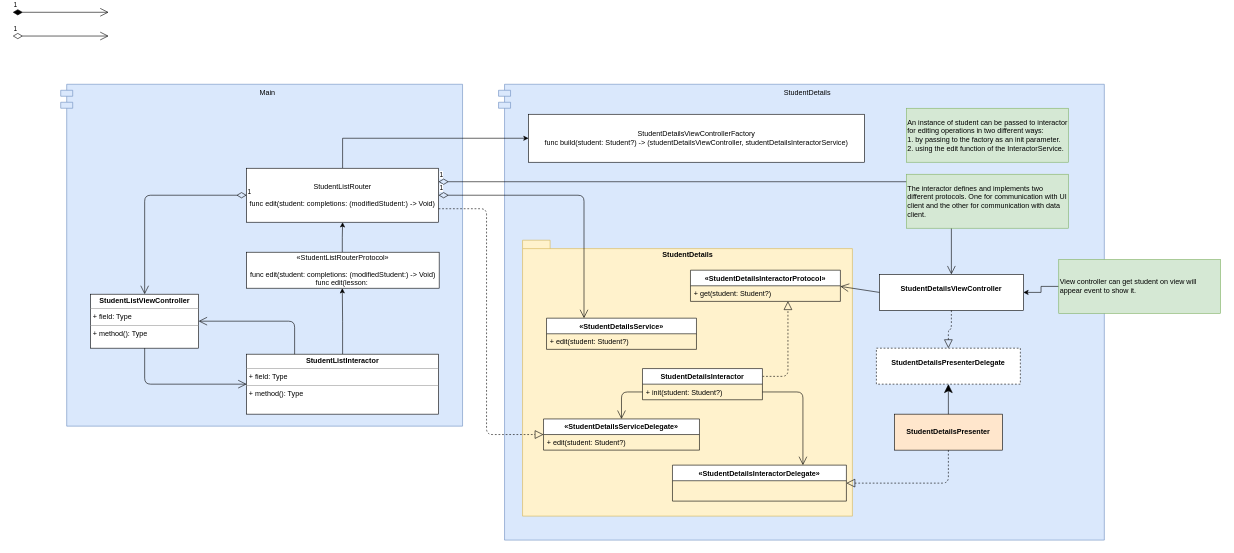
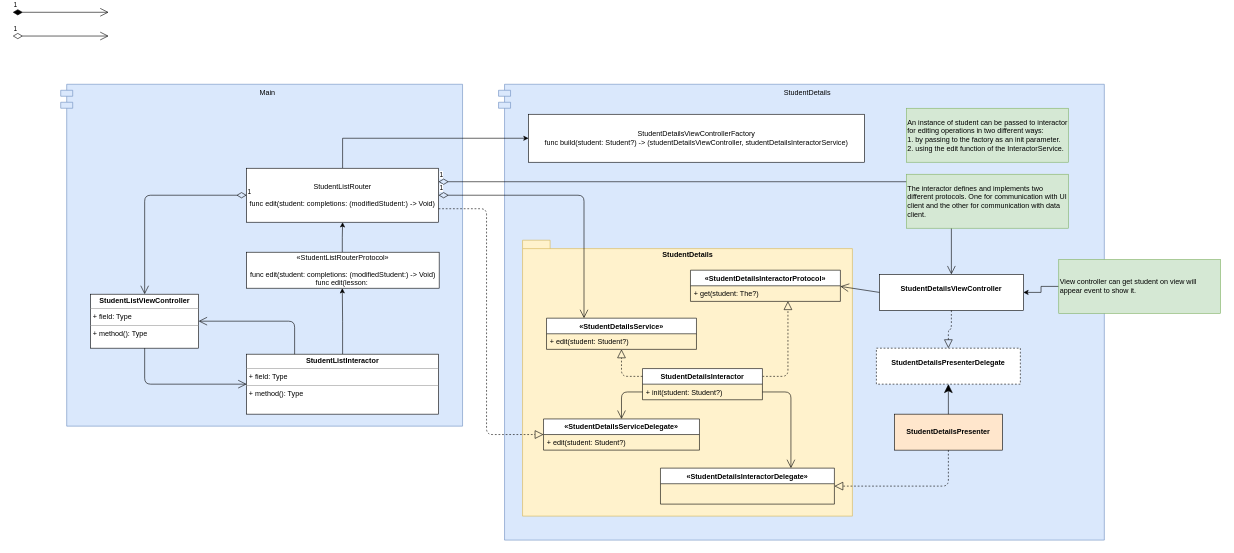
  <mxCell id="0" />
  <mxCell id="1" parent="0" />
  <mxCell id="2" value="Main" style="shape=module;align=left;spacingLeft=20;align=center;verticalAlign=top;fillColor=#dae8fc;strokeColor=#6c8ebf;" parent="1" vertex="1"><mxGeometry x="100" y="140" width="670" height="570" as="geometry" /></mxCell>
  <mxCell id="3" value="StudentDetails" style="shape=module;align=left;spacingLeft=20;align=center;verticalAlign=top;fillColor=#dae8fc;strokeColor=#6c8ebf;" parent="1" vertex="1"><mxGeometry x="830" y="140" width="1010" height="760" as="geometry" /></mxCell>
  <mxCell id="4" value="StudentDetails" style="shape=folder;fontStyle=1;spacingTop=10;tabWidth=40;tabHeight=14;tabPosition=left;html=1;verticalAlign=top;fillColor=#fff2cc;strokeColor=#d6b656;" parent="1" vertex="1"><mxGeometry x="870" y="400" width="550" height="460" as="geometry" /></mxCell>
  <mxCell id="5" style="edgeStyle=elbowEdgeStyle;rounded=0;orthogonalLoop=1;jettySize=auto;elbow=vertical;html=1;entryX=0.5;entryY=1;entryDx=0;entryDy=0;exitX=0.5;exitY=0;exitDx=0;exitDy=0;" parent="1" source="27" edge="1"><mxGeometry relative="1" as="geometry"><mxPoint x="650" y="600" as="sourcePoint" /><mxPoint x="569.5" y="480" as="targetPoint" /></mxGeometry></mxCell>
  <mxCell id="6" style="edgeStyle=elbowEdgeStyle;rounded=0;orthogonalLoop=1;jettySize=auto;elbow=vertical;html=1;entryX=0.5;entryY=1;entryDx=0;entryDy=0;" parent="1" target="10" edge="1"><mxGeometry relative="1" as="geometry"><mxPoint x="569.5" y="420" as="sourcePoint" /></mxGeometry></mxCell>
  <mxCell id="7" value="«StudentListRouterProtocol»&lt;br&gt;&lt;br&gt;func edit(student: completions: (modifiedStudent:) -&amp;gt; Void)&lt;br&gt;func edit(lesson:&amp;nbsp;" style="rounded=0;whiteSpace=wrap;html=1;" parent="1" vertex="1"><mxGeometry x="410" y="420" width="321" height="60" as="geometry" /></mxCell>
  <mxCell id="8" value="1" style="endArrow=open;html=1;endSize=12;startArrow=diamondThin;startSize=14;startFill=1;edgeStyle=orthogonalEdgeStyle;align=left;verticalAlign=bottom;" parent="1" edge="1"><mxGeometry x="-1" y="3" relative="1" as="geometry"><mxPoint x="20" y="20" as="sourcePoint" /><mxPoint x="180" y="20" as="targetPoint" /></mxGeometry></mxCell>
  <mxCell id="9" value="" style="edgeStyle=orthogonalEdgeStyle;rounded=0;orthogonalLoop=1;jettySize=auto;elbow=vertical;html=1;entryX=0;entryY=0.5;entryDx=0;entryDy=0;exitX=0.5;exitY=0;exitDx=0;exitDy=0;" parent="1" source="10" target="11" edge="1"><mxGeometry relative="1" as="geometry" /></mxCell>
  <mxCell id="10" value="StudentListRouter&lt;br&gt;&lt;br&gt;func edit(student: completions: (modifiedStudent:) -&amp;gt; Void)" style="rounded=0;whiteSpace=wrap;html=1;" parent="1" vertex="1"><mxGeometry x="410" y="280" width="320" height="90" as="geometry" /></mxCell>
  <mxCell id="11" value="StudentDetailsViewControllerFactory&lt;br&gt;func build(student: Student?) -&amp;gt; (studentDetailsViewController, studentDetailsInteractorService)" style="rounded=0;whiteSpace=wrap;html=1;" parent="1" vertex="1"><mxGeometry x="880" y="190" width="560" height="80" as="geometry" /></mxCell>
  <mxCell id="12" value="1" style="endArrow=open;html=1;endSize=12;startArrow=diamondThin;startSize=14;startFill=0;edgeStyle=orthogonalEdgeStyle;align=left;verticalAlign=bottom;" parent="1" edge="1"><mxGeometry x="-1" y="3" relative="1" as="geometry"><mxPoint x="20" y="59.58" as="sourcePoint" /><mxPoint x="180" y="59.58" as="targetPoint" /></mxGeometry></mxCell>
  <mxCell id="13" value="1" style="endArrow=open;html=1;endSize=12;startArrow=diamondThin;startSize=14;startFill=0;edgeStyle=orthogonalEdgeStyle;align=left;verticalAlign=bottom;entryX=0.5;entryY=0;entryDx=0;entryDy=0;exitX=0;exitY=0.5;exitDx=0;exitDy=0;" parent="1" source="10" target="26" edge="1"><mxGeometry x="-1" y="3" relative="1" as="geometry"><mxPoint x="180" y="270" as="sourcePoint" /><mxPoint x="340" y="270" as="targetPoint" /></mxGeometry></mxCell>
  <mxCell id="14" value="1" style="endArrow=open;html=1;endSize=12;startArrow=diamondThin;startSize=14;startFill=0;edgeStyle=orthogonalEdgeStyle;align=left;verticalAlign=bottom;entryX=0.5;entryY=0;entryDx=0;entryDy=0;exitX=1;exitY=0.25;exitDx=0;exitDy=0;" parent="1" source="10" target="17" edge="1"><mxGeometry x="-1" y="3" relative="1" as="geometry"><mxPoint x="630" y="330" as="sourcePoint" /><mxPoint x="870" y="460" as="targetPoint" /></mxGeometry></mxCell>
  <mxCell id="15" value="1" style="endArrow=open;html=1;endSize=12;startArrow=diamondThin;startSize=14;startFill=0;edgeStyle=orthogonalEdgeStyle;align=left;verticalAlign=bottom;exitX=1;exitY=0.5;exitDx=0;exitDy=0;entryX=0.25;entryY=0;entryDx=0;entryDy=0;" parent="1" source="10" target="36" edge="1"><mxGeometry x="-1" y="3" relative="1" as="geometry"><mxPoint x="640" y="340" as="sourcePoint" /><mxPoint x="717.5" y="600" as="targetPoint" /></mxGeometry></mxCell>
  <mxCell id="16" value="" style="edgeStyle=orthogonalEdgeStyle;rounded=0;orthogonalLoop=1;jettySize=auto;html=1;endArrow=none;endFill=0;startArrow=classic;startFill=1;" parent="1" source="17" target="44" edge="1"><mxGeometry relative="1" as="geometry" /></mxCell>
  <mxCell id="17" value="&lt;p style=&quot;margin: 0px ; margin-top: 4px ; text-align: center&quot;&gt;&lt;br&gt;&lt;b&gt;StudentDetailsViewController&lt;/b&gt;&lt;/p&gt;" style="verticalAlign=top;align=left;overflow=fill;fontSize=12;fontFamily=Helvetica;html=1;" parent="1" vertex="1"><mxGeometry x="1465" y="457" width="240" height="60" as="geometry" /></mxCell>
  <mxCell id="18" value="" style="endArrow=open;endFill=1;endSize=12;html=1;elbow=vertical;exitX=0;exitY=0.5;exitDx=0;exitDy=0;entryX=1;entryY=0.038;entryDx=0;entryDy=0;entryPerimeter=0;" parent="1" source="17" target="33" edge="1"><mxGeometry width="160" relative="1" as="geometry"><mxPoint x="1340" y="380" as="sourcePoint" /><mxPoint x="1270" y="475" as="targetPoint" /></mxGeometry></mxCell>
  <mxCell id="19" value="" style="endArrow=block;dashed=1;endFill=0;endSize=12;html=1;edgeStyle=orthogonalEdgeStyle;exitX=1;exitY=0.25;exitDx=0;exitDy=0;entryX=0.65;entryY=0.987;entryDx=0;entryDy=0;entryPerimeter=0;" parent="1" source="30" target="33" edge="1"><mxGeometry width="160" relative="1" as="geometry"><mxPoint x="1045" y="600" as="sourcePoint" /><mxPoint x="1045" y="560" as="targetPoint" /></mxGeometry></mxCell>
  <mxCell id="20" value="" style="endArrow=open;endFill=1;endSize=12;html=1;edgeStyle=orthogonalEdgeStyle;exitX=1;exitY=0.5;exitDx=0;exitDy=0;entryX=0.75;entryY=0;entryDx=0;entryDy=0;" parent="1" source="31" target="34" edge="1"><mxGeometry width="160" relative="1" as="geometry"><mxPoint x="1045" y="680" as="sourcePoint" /><mxPoint x="1045" y="760" as="targetPoint" /></mxGeometry></mxCell>
  <mxCell id="21" value="&lt;p style=&quot;margin: 0px ; margin-top: 4px ; text-align: center&quot;&gt;&lt;b&gt;&lt;br&gt;&lt;/b&gt;&lt;/p&gt;&lt;p style=&quot;margin: 0px ; margin-top: 4px ; text-align: center&quot;&gt;&lt;b&gt;StudentDetailsPresenter&lt;/b&gt;&lt;/p&gt;" style="verticalAlign=top;align=left;overflow=fill;fontSize=12;fontFamily=Helvetica;html=1;fillColor=#ffe6cc;" parent="1" vertex="1"><mxGeometry x="1490" y="690" width="180" height="60" as="geometry" /></mxCell>
  <mxCell id="22" value="" style="endArrow=block;dashed=1;endFill=0;endSize=12;html=1;entryX=1;entryY=0.5;entryDx=0;entryDy=0;edgeStyle=orthogonalEdgeStyle;exitX=0.5;exitY=1;exitDx=0;exitDy=0;" parent="1" source="21" target="34" edge="1"><mxGeometry width="160" relative="1" as="geometry"><mxPoint x="1340" y="670" as="sourcePoint" /><mxPoint x="1125" y="799" as="targetPoint" /></mxGeometry></mxCell>
  <mxCell id="23" value="&lt;p style=&quot;margin: 0px ; margin-top: 4px ; text-align: center&quot;&gt;&lt;br&gt;&lt;b&gt;StudentDetailsPresenterDelegate&lt;/b&gt;&lt;/p&gt;" style="verticalAlign=top;align=left;overflow=fill;fontSize=12;fontFamily=Helvetica;html=1;dashed=1;" parent="1" vertex="1"><mxGeometry x="1460" y="580" width="240" height="60" as="geometry" /></mxCell>
  <mxCell id="24" value="" style="endArrow=classic;endFill=1;endSize=12;html=1;" parent="1" source="21" target="23" edge="1"><mxGeometry width="160" relative="1" as="geometry"><mxPoint x="1340" y="450" as="sourcePoint" /><mxPoint x="1340" y="450" as="targetPoint" /></mxGeometry></mxCell>
  <mxCell id="25" value="" style="endArrow=block;dashed=1;endFill=0;endSize=12;html=1;entryX=0.5;entryY=0;entryDx=0;entryDy=0;edgeStyle=elbowEdgeStyle;elbow=vertical;exitX=0.5;exitY=1;exitDx=0;exitDy=0;" parent="1" source="17" target="23" edge="1"><mxGeometry width="160" relative="1" as="geometry"><mxPoint x="1460" y="495" as="sourcePoint" /><mxPoint x="1440" y="410" as="targetPoint" /></mxGeometry></mxCell>
  <mxCell id="26" value="&lt;p style=&quot;margin: 0px ; margin-top: 4px ; text-align: center&quot;&gt;&lt;b&gt;StudentListViewController&lt;/b&gt;&lt;/p&gt;&lt;hr size=&quot;1&quot;&gt;&lt;p style=&quot;margin: 0px ; margin-left: 4px&quot;&gt;+ field: Type&lt;/p&gt;&lt;hr size=&quot;1&quot;&gt;&lt;p style=&quot;margin: 0px ; margin-left: 4px&quot;&gt;+ method(): Type&lt;/p&gt;" style="verticalAlign=top;align=left;overflow=fill;fontSize=12;fontFamily=Helvetica;html=1;" parent="1" vertex="1"><mxGeometry x="150" y="490" width="180" height="90" as="geometry" /></mxCell>
  <mxCell id="27" value="&lt;p style=&quot;margin: 0px ; margin-top: 4px ; text-align: center&quot;&gt;&lt;b&gt;StudentListInteractor&lt;/b&gt;&lt;/p&gt;&lt;hr size=&quot;1&quot;&gt;&lt;p style=&quot;margin: 0px ; margin-left: 4px&quot;&gt;+ field: Type&lt;/p&gt;&lt;hr size=&quot;1&quot;&gt;&lt;p style=&quot;margin: 0px ; margin-left: 4px&quot;&gt;+ method(): Type&lt;/p&gt;" style="verticalAlign=top;align=left;overflow=fill;fontSize=12;fontFamily=Helvetica;html=1;" parent="1" vertex="1"><mxGeometry x="410" y="590" width="320" height="100" as="geometry" /></mxCell>
  <mxCell id="28" value="" style="endArrow=open;endFill=1;endSize=12;html=1;entryX=0;entryY=0.5;entryDx=0;entryDy=0;edgeStyle=orthogonalEdgeStyle;exitX=0.5;exitY=1;exitDx=0;exitDy=0;" parent="1" source="26" target="27" edge="1"><mxGeometry width="160" relative="1" as="geometry"><mxPoint x="240" y="620" as="sourcePoint" /><mxPoint x="240" y="780" as="targetPoint" /></mxGeometry></mxCell>
  <mxCell id="29" value="" style="endArrow=open;endFill=1;endSize=12;html=1;entryX=1;entryY=0.5;entryDx=0;entryDy=0;exitX=0.25;exitY=0;exitDx=0;exitDy=0;edgeStyle=orthogonalEdgeStyle;" parent="1" source="27" target="26" edge="1"><mxGeometry width="160" relative="1" as="geometry"><mxPoint x="250" y="645" as="sourcePoint" /><mxPoint x="250" y="645" as="targetPoint" /></mxGeometry></mxCell>
  <mxCell id="30" value="StudentDetailsInteractor" style="swimlane;fontStyle=1;align=center;verticalAlign=top;childLayout=stackLayout;horizontal=1;startSize=26;horizontalStack=0;resizeParent=1;resizeParentMax=0;resizeLast=0;collapsible=1;marginBottom=0;" parent="1" vertex="1"><mxGeometry x="1070" y="614" width="200" height="52" as="geometry" /></mxCell>
  <mxCell id="31" value="+ init(student: Student?)" style="text;strokeColor=none;fillColor=none;align=left;verticalAlign=top;spacingLeft=4;spacingRight=4;overflow=hidden;rotatable=0;points=[[0,0.5],[1,0.5]];portConstraint=eastwest;" parent="30" vertex="1"><mxGeometry y="26" width="200" height="26" as="geometry" /></mxCell>
  <mxCell id="32" value="«StudentDetailsInteractorProtocol»" style="swimlane;fontStyle=1;align=center;verticalAlign=top;childLayout=stackLayout;horizontal=1;startSize=26;horizontalStack=0;resizeParent=1;resizeParentMax=0;resizeLast=0;collapsible=1;marginBottom=0;" parent="1" vertex="1"><mxGeometry x="1150" y="450" width="250" height="52" as="geometry" /></mxCell>
- <mxCell id="33" value="+ get(student: Student?)" style="text;strokeColor=none;fillColor=none;align=left;verticalAlign=top;spacingLeft=4;spacingRight=4;overflow=hidden;rotatable=0;points=[[0,0.5],[1,0.5]];portConstraint=eastwest;" parent="32" vertex="1"><mxGeometry y="26" width="250" height="26" as="geometry" /></mxCell>
- <mxCell id="34" value="«StudentDetailsInteractorDelegate»" style="swimlane;fontStyle=1;align=center;verticalAlign=top;childLayout=stackLayout;horizontal=1;startSize=26;horizontalStack=0;resizeParent=1;resizeParentMax=0;resizeLast=0;collapsible=1;marginBottom=0;" parent="1" vertex="1"><mxGeometry x="1120" y="775" width="290" height="60" as="geometry" /></mxCell>
+ <mxCell id="33" value="+ get(student: The?)" style="text;strokeColor=none;fillColor=none;align=left;verticalAlign=top;spacingLeft=4;spacingRight=4;overflow=hidden;rotatable=0;points=[[0,0.5],[1,0.5]];portConstraint=eastwest;" parent="32" vertex="1"><mxGeometry y="26" width="250" height="26" as="geometry" /></mxCell>
+ <mxCell id="34" value="«StudentDetailsInteractorDelegate»" style="swimlane;fontStyle=1;align=center;verticalAlign=top;childLayout=stackLayout;horizontal=1;startSize=26;horizontalStack=0;resizeParent=1;resizeParentMax=0;resizeLast=0;collapsible=1;marginBottom=0;" parent="1" vertex="1"><mxGeometry x="1100" y="780" width="290" height="60" as="geometry" /></mxCell>
  <mxCell id="35" value="An instance of student can be passed to interactor for editing operations in two different ways:&lt;br&gt;1. by passing to the factory as an init parameter.&lt;br&gt;2. using the edit function of the InteractorService." style="text;html=1;strokeColor=#82b366;fillColor=#d5e8d4;align=left;verticalAlign=middle;whiteSpace=wrap;rounded=0;" parent="1" vertex="1"><mxGeometry x="1510" y="180" width="270" height="90" as="geometry" /></mxCell>
  <mxCell id="36" value="«StudentDetailsService»" style="swimlane;fontStyle=1;align=center;verticalAlign=top;childLayout=stackLayout;horizontal=1;startSize=26;horizontalStack=0;resizeParent=1;resizeParentMax=0;resizeLast=0;collapsible=1;marginBottom=0;" parent="1" vertex="1"><mxGeometry x="910" y="530" width="250" height="52" as="geometry" /></mxCell>
  <mxCell id="37" value="+ edit(student: Student?)" style="text;strokeColor=none;fillColor=none;align=left;verticalAlign=top;spacingLeft=4;spacingRight=4;overflow=hidden;rotatable=0;points=[[0,0.5],[1,0.5]];portConstraint=eastwest;" parent="36" vertex="1"><mxGeometry y="26" width="250" height="26" as="geometry" /></mxCell>
  <mxCell id="38" value="The interactor defines and implements two different protocols. One for communication with UI client and the other for communication with data client." style="text;html=1;strokeColor=#82b366;fillColor=#d5e8d4;align=left;verticalAlign=middle;whiteSpace=wrap;rounded=0;" parent="1" vertex="1"><mxGeometry x="1510" y="290" width="270" height="90" as="geometry" /></mxCell>
  <mxCell id="39" value="«StudentDetailsServiceDelegate»" style="swimlane;fontStyle=1;align=center;verticalAlign=top;childLayout=stackLayout;horizontal=1;startSize=26;horizontalStack=0;resizeParent=1;resizeParentMax=0;resizeLast=0;collapsible=1;marginBottom=0;" parent="1" vertex="1"><mxGeometry x="905" y="698" width="260" height="52" as="geometry" /></mxCell>
  <mxCell id="40" value="+ edit(student: Student?)" style="text;strokeColor=none;fillColor=none;align=left;verticalAlign=top;spacingLeft=4;spacingRight=4;overflow=hidden;rotatable=0;points=[[0,0.5],[1,0.5]];portConstraint=eastwest;" parent="39" vertex="1"><mxGeometry y="26" width="260" height="26" as="geometry" /></mxCell>
  <mxCell id="41" value="" style="endArrow=open;endFill=1;endSize=12;html=1;entryX=0.5;entryY=0;entryDx=0;entryDy=0;edgeStyle=orthogonalEdgeStyle;" parent="1" source="31" target="39" edge="1"><mxGeometry width="160" relative="1" as="geometry"><mxPoint x="1110" y="690" as="sourcePoint" /><mxPoint x="1270" y="690" as="targetPoint" /></mxGeometry></mxCell>
+ <mxCell id="42" value="" style="endArrow=block;dashed=1;endFill=0;endSize=12;html=1;edgeStyle=orthogonalEdgeStyle;exitX=0;exitY=0.25;exitDx=0;exitDy=0;" parent="1" source="30" target="36" edge="1"><mxGeometry width="160" relative="1" as="geometry"><mxPoint x="1115" y="624" as="sourcePoint" /><mxPoint x="1275" y="624" as="targetPoint" /></mxGeometry></mxCell>
  <mxCell id="43" value="" style="endArrow=block;dashed=1;endFill=0;endSize=12;html=1;exitX=1;exitY=0.75;exitDx=0;exitDy=0;entryX=0;entryY=0.5;entryDx=0;entryDy=0;edgeStyle=orthogonalEdgeStyle;" parent="1" source="10" target="39" edge="1"><mxGeometry width="160" relative="1" as="geometry"><mxPoint x="620" y="325" as="sourcePoint" /><mxPoint x="780" y="325" as="targetPoint" /><Array as="points"><mxPoint x="810" y="348" /><mxPoint x="810" y="724" /></Array></mxGeometry></mxCell>
  <mxCell id="44" value="View controller can get student on view will appear event to show it." style="text;html=1;strokeColor=#82b366;fillColor=#d5e8d4;align=left;verticalAlign=middle;whiteSpace=wrap;rounded=0;" parent="1" vertex="1"><mxGeometry x="1764" y="432" width="270" height="90" as="geometry" /></mxCell>
